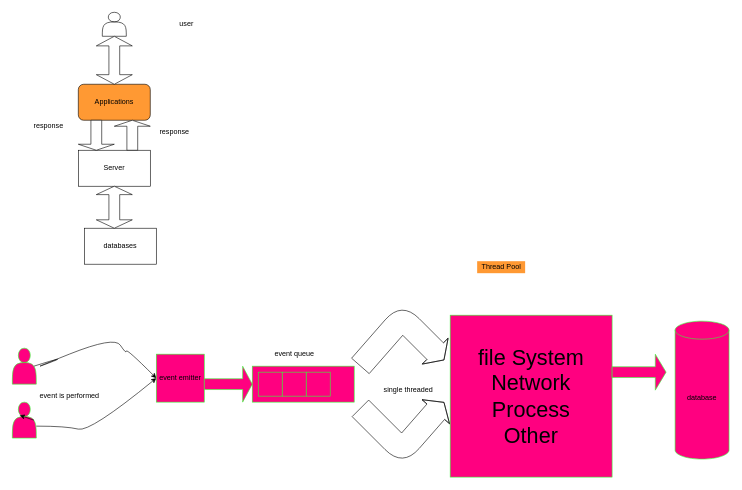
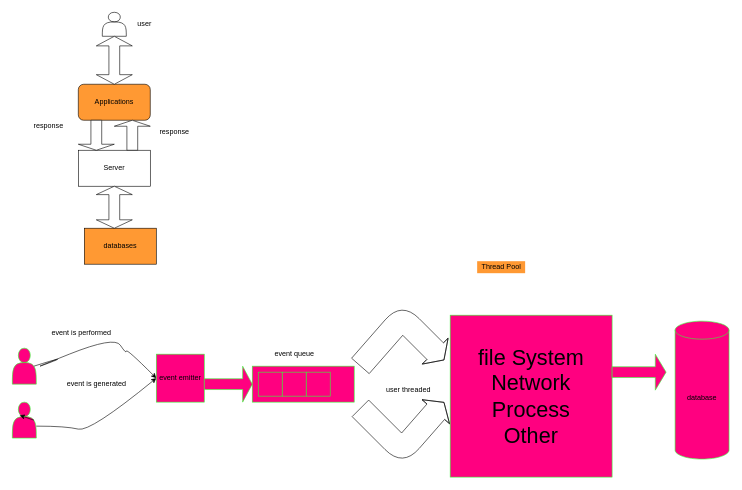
  <mxCell id="0" />
  <mxCell id="1" parent="0" />
  <mxCell id="2" value="Applications" style="rounded=1;whiteSpace=wrap;html=1;fillColor=#ff9933;" parent="1" vertex="1"><mxGeometry x="130" y="140" width="120" height="60" as="geometry" /></mxCell>
  <mxCell id="3" value="Server" style="whiteSpace=wrap;html=1;rounded=0;" parent="1" vertex="1"><mxGeometry x="130" y="250" width="120" height="60" as="geometry" /></mxCell>
- <mxCell id="4" value="databases" style="rounded=0;whiteSpace=wrap;html=1;" parent="1" vertex="1"><mxGeometry x="140" y="380" width="120" height="60" as="geometry" /></mxCell>
+ <mxCell id="4" value="databases" style="rounded=0;whiteSpace=wrap;html=1;fillColor=#ff9933;" parent="1" vertex="1"><mxGeometry x="140" y="380" width="120" height="60" as="geometry" /></mxCell>
  <mxCell id="5" value="" style="shape=actor;whiteSpace=wrap;html=1;" parent="1" vertex="1"><mxGeometry x="170" y="20" width="40" height="40" as="geometry" /></mxCell>
- <mxCell id="6" value="user" style="text;html=1;align=center;verticalAlign=middle;resizable=0;points=[];autosize=1;strokeColor=none;fillColor=none;" parent="1" vertex="1"><mxGeometry x="290" y="30" width="40" height="20" as="geometry" /></mxCell>
+ <mxCell id="6" value="user" style="text;html=1;align=center;verticalAlign=middle;resizable=0;points=[];autosize=1;strokeColor=none;fillColor=none;" parent="1" vertex="1"><mxGeometry x="220" y="30" width="40" height="20" as="geometry" /></mxCell>
  <mxCell id="7" value="" style="shape=singleArrow;direction=north;whiteSpace=wrap;html=1;" parent="1" vertex="1"><mxGeometry x="190" y="200" width="60" height="50" as="geometry" /></mxCell>
  <mxCell id="8" value="" style="shape=singleArrow;direction=south;whiteSpace=wrap;html=1;" parent="1" vertex="1"><mxGeometry x="130" y="200" width="60" height="50" as="geometry" /></mxCell>
  <mxCell id="9" value="response" style="text;html=1;align=center;verticalAlign=middle;resizable=0;points=[];autosize=1;strokeColor=none;fillColor=none;" parent="1" vertex="1"><mxGeometry x="260" y="210" width="60" height="20" as="geometry" /></mxCell>
  <mxCell id="10" value="response" style="text;html=1;align=center;verticalAlign=middle;resizable=0;points=[];autosize=1;strokeColor=none;fillColor=none;" parent="1" vertex="1"><mxGeometry x="50" y="200" width="60" height="20" as="geometry" /></mxCell>
  <mxCell id="11" value="" style="shape=doubleArrow;direction=south;whiteSpace=wrap;html=1;" parent="1" vertex="1"><mxGeometry x="160" y="310" width="60" height="70" as="geometry" /></mxCell>
  <mxCell id="12" value="" style="shape=doubleArrow;direction=south;whiteSpace=wrap;html=1;" parent="1" vertex="1"><mxGeometry x="160" y="60" width="60" height="80" as="geometry" /></mxCell>
  <mxCell id="13" value="" style="shape=actor;whiteSpace=wrap;html=1;strokeColor=#33FF33;fillColor=#FF0080;" parent="1" vertex="1"><mxGeometry x="20" y="580" width="40" height="60" as="geometry" /></mxCell>
  <mxCell id="14" value="" style="shape=actor;whiteSpace=wrap;html=1;strokeColor=#33FF33;fillColor=#FF0080;" parent="1" vertex="1"><mxGeometry x="20" y="670" width="40" height="60" as="geometry" /></mxCell>
  <mxCell id="15" style="edgeStyle=none;html=1;exitX=0.9;exitY=0.5;exitDx=0;exitDy=0;exitPerimeter=0;entryX=0.308;entryY=0.367;entryDx=0;entryDy=0;entryPerimeter=0;" parent="1" source="14" target="14" edge="1"><mxGeometry relative="1" as="geometry" /></mxCell>
- <mxCell id="16" value="event is performed" style="text;html=1;align=center;verticalAlign=middle;resizable=0;points=[];autosize=1;strokeColor=none;fillColor=none;" parent="1" vertex="1"><mxGeometry x="60" y="650" width="110" height="20" as="geometry" /></mxCell>
+ <mxCell id="16" value="event is performed" style="text;html=1;align=center;verticalAlign=middle;resizable=0;points=[];autosize=1;strokeColor=none;fillColor=none;" parent="1" vertex="1"><mxGeometry x="80" y="545" width="110" height="20" as="geometry" /></mxCell>
  <mxCell id="17" value="" style="curved=1;endArrow=classic;html=1;" parent="1" edge="1"><mxGeometry width="50" height="50" relative="1" as="geometry"><mxPoint x="60" y="710" as="sourcePoint" /><mxPoint x="260" y="630" as="targetPoint" /><Array as="points"><mxPoint x="110" y="710" /><mxPoint x="150" y="720" /></Array></mxGeometry></mxCell>
  <mxCell id="18" value="" style="curved=1;endArrow=classic;html=1;exitX=0.9;exitY=0.5;exitDx=0;exitDy=0;exitPerimeter=0;" parent="1" source="13" edge="1"><mxGeometry width="50" height="50" relative="1" as="geometry"><mxPoint x="320" y="620" as="sourcePoint" /><mxPoint x="260" y="630" as="targetPoint" /><Array as="points"><mxPoint x="120" y="590" /><mxPoint x="40" y="620" /><mxPoint x="190" y="560" /><mxPoint x="210" y="590" /><mxPoint x="210" y="580" /></Array></mxGeometry></mxCell>
  <mxCell id="19" value="event emitter" style="whiteSpace=wrap;html=1;aspect=fixed;strokeColor=#33FF33;fillColor=#FF0080;" parent="1" vertex="1"><mxGeometry x="260" y="590" width="80" height="80" as="geometry" /></mxCell>
+ <mxCell id="20" value="event is generated" style="text;html=1;align=center;verticalAlign=middle;resizable=0;points=[];autosize=1;strokeColor=none;fillColor=none;" parent="1" vertex="1"><mxGeometry x="105" y="630" width="110" height="20" as="geometry" /></mxCell>
  <mxCell id="21" value="" style="shape=singleArrow;whiteSpace=wrap;html=1;strokeColor=#33FF33;fillColor=#FF0080;" parent="1" vertex="1"><mxGeometry x="340" y="610" width="80" height="60" as="geometry" /></mxCell>
  <mxCell id="22" value="" style="rounded=0;whiteSpace=wrap;html=1;strokeColor=#33FF33;fillColor=#FF0080;" parent="1" vertex="1"><mxGeometry x="420" y="610" width="170" height="60" as="geometry" /></mxCell>
  <mxCell id="23" value="" style="whiteSpace=wrap;html=1;aspect=fixed;strokeColor=#33FF33;fillColor=#FF0080;" parent="1" vertex="1"><mxGeometry x="430" y="620" width="40" height="40" as="geometry" /></mxCell>
  <mxCell id="24" value="" style="whiteSpace=wrap;html=1;aspect=fixed;strokeColor=#33FF33;fillColor=#FF0080;" parent="1" vertex="1"><mxGeometry x="470" y="620" width="40" height="40" as="geometry" /></mxCell>
  <mxCell id="25" value="" style="whiteSpace=wrap;html=1;aspect=fixed;strokeColor=#33FF33;fillColor=#FF0080;" parent="1" vertex="1"><mxGeometry x="510" y="620" width="40" height="40" as="geometry" /></mxCell>
  <mxCell id="26" value="event queue" style="text;html=1;align=center;verticalAlign=middle;resizable=0;points=[];autosize=1;strokeColor=none;fillColor=none;" parent="1" vertex="1"><mxGeometry x="450" y="580" width="80" height="20" as="geometry" /></mxCell>
  <mxCell id="27" value="" style="shape=flexArrow;endArrow=classic;html=1;width=39;endSize=6.58;endWidth=21;" parent="1" edge="1"><mxGeometry width="50" height="50" relative="1" as="geometry"><mxPoint x="600" y="610" as="sourcePoint" /><mxPoint x="740" y="600" as="targetPoint" /><Array as="points"><mxPoint x="670" y="530" /></Array></mxGeometry></mxCell>
  <mxCell id="28" value="" style="shape=flexArrow;endArrow=classic;html=1;width=39;endSize=6.58;endWidth=21;" parent="1" edge="1"><mxGeometry width="50" height="50" relative="1" as="geometry"><mxPoint x="600" y="680" as="sourcePoint" /><mxPoint x="740" y="670" as="targetPoint" /><Array as="points"><mxPoint x="670" y="750" /></Array></mxGeometry></mxCell>
- <mxCell id="29" value="single threaded" style="text;html=1;align=center;verticalAlign=middle;resizable=0;points=[];autosize=1;strokeColor=none;fillColor=none;" parent="1" vertex="1"><mxGeometry x="630" y="640" width="100" height="20" as="geometry" /></mxCell>
+ <mxCell id="29" value="user threaded" style="text;html=1;align=center;verticalAlign=middle;resizable=0;points=[];autosize=1;strokeColor=none;fillColor=none;" parent="1" vertex="1"><mxGeometry x="630" y="640" width="100" height="20" as="geometry" /></mxCell>
  <mxCell id="30" value="database" style="shape=cylinder3;whiteSpace=wrap;html=1;boundedLbl=1;backgroundOutline=1;size=15;strokeColor=#33FF33;fillColor=#FF0080;" parent="1" vertex="1"><mxGeometry x="1125" y="535" width="90" height="230" as="geometry" /></mxCell>
  <mxCell id="31" value="&lt;font style=&quot;font-size: 36px&quot;&gt;file System&lt;br&gt;Network&lt;br&gt;Process&lt;br&gt;Other&lt;/font&gt;" style="whiteSpace=wrap;html=1;aspect=fixed;strokeColor=#33FF33;fillColor=#FF0080;" parent="1" vertex="1"><mxGeometry x="750" y="525" width="270" height="270" as="geometry" /></mxCell>
  <mxCell id="32" value="" style="shape=singleArrow;whiteSpace=wrap;html=1;strokeColor=#33FF33;fillColor=#FF0080;" parent="1" vertex="1"><mxGeometry x="1020" y="590" width="90" height="60" as="geometry" /></mxCell>
  <mxCell id="33" value="Thread Pool" style="text;html=1;align=center;verticalAlign=middle;resizable=0;points=[];autosize=1;strokeColor=none;fillColor=#FF9933;" vertex="1" parent="1"><mxGeometry x="795" y="435" width="80" height="20" as="geometry" /></mxCell>
